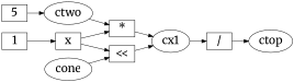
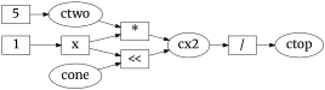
  digraph {
    fontname=Merriweather
    fontsize=24
    rankdir=LR
    node [fontname=Merriweather fontsize=24 shape=rect]
    edge [fontname=Merriweather]
    n1 [label=5]
    ctwo [shape=ellipse]
    n3 [label="*"]
-   cx2 [shape=ellipse label=cx1]
+   cx2 [shape=ellipse]
    n5 [label=x]
    n6 [label="<<"]
    n7 [label="/"]
    ctop [shape=ellipse]
    n9 [label=1]
    cone [shape=ellipse]
    n1 -> ctwo
    ctwo -> n3
    n3 -> cx2
    cx2 -> n7
    n5 -> n3
    n5 -> n6
    n6 -> cx2
    n7 -> ctop
    n9 -> n5
    cone -> n6
  }
